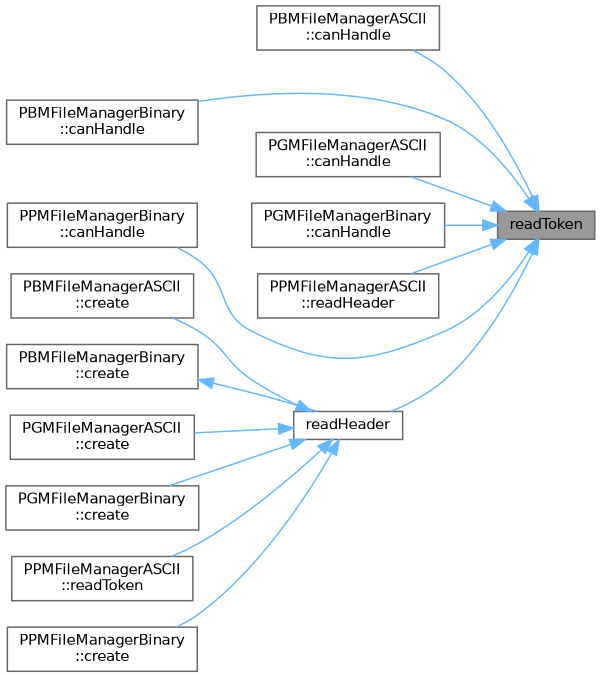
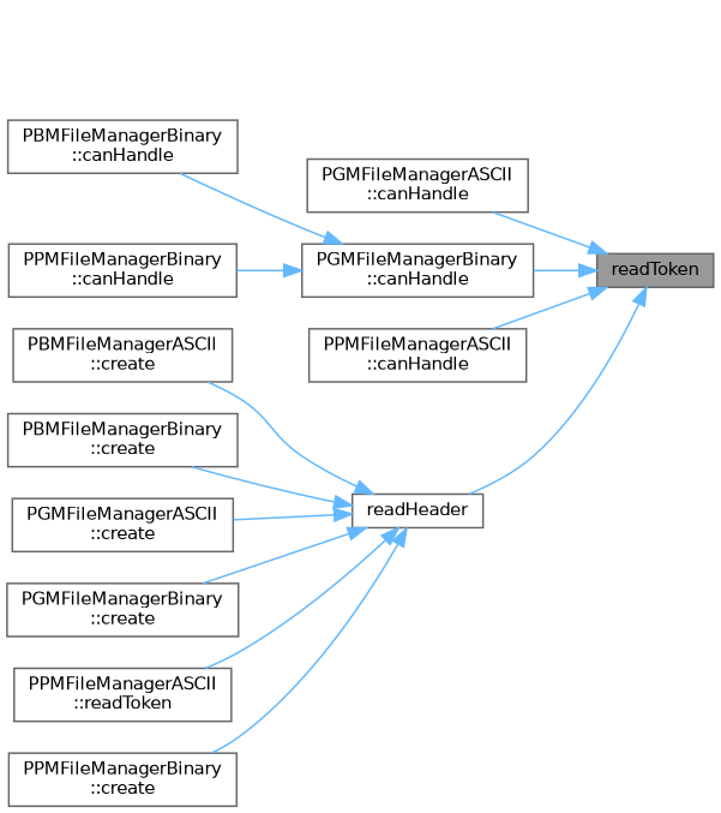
  digraph {
    rankdir=RL
    node [color=grey40 fillcolor=white fontname=Helvetica fontsize=10 shape=box style=filled]
    edge [color=steelblue1 dir=back fontname=Helvetica fontsize=10 labelfontname=Helvetica labelfontsize=10 style=solid]
    n1 [color=gray40 fillcolor=grey60 fontcolor=black height=0.2 label=readToken width=0.4]
-   n2 [height=0.2 label="PBMFileManagerASCII\l::canHandle" width=0.4]
    n3 [height=0.2 label="PBMFileManagerBinary\l::canHandle" width=0.4]
    n4 [height=0.2 label="PGMFileManagerASCII\l::canHandle" width=0.4]
    n5 [height=0.2 label="PGMFileManagerBinary\l::canHandle" width=0.4]
-   n6 [height=0.2 label="PPMFileManagerASCII\l::readHeader" width=0.4]
+   n6 [height=0.2 label="PPMFileManagerASCII\l::canHandle" width=0.4]
    n7 [height=0.2 label="PPMFileManagerBinary\l::canHandle" width=0.4]
    n8 [height=0.2 label=readHeader width=0.4]
    n9 [height=0.2 label="PBMFileManagerASCII\l::create" width=0.4]
    n10 [height=0.2 label="PBMFileManagerBinary\l::create" width=0.4]
    n11 [height=0.2 label="PGMFileManagerASCII\l::create" width=0.4]
    n12 [height=0.2 label="PGMFileManagerBinary\l::create" width=0.4]
    n13 [height=0.2 label="PPMFileManagerASCII\l::readToken" width=0.4]
    n14 [height=0.2 label="PPMFileManagerBinary\l::create" width=0.4]
-   n1 -> n2
-   n1 -> n3
+   n5 -> n3
    n1 -> n4
    n1 -> n5
    n1 -> n6
-   n1 -> n7
+   n5 -> n7
    n1 -> n8
    n8 -> n9
-   n10 -> n8
+   n8 -> n10
    n8 -> n11
    n8 -> n12
    n8 -> n13
    n8 -> n14
  }
